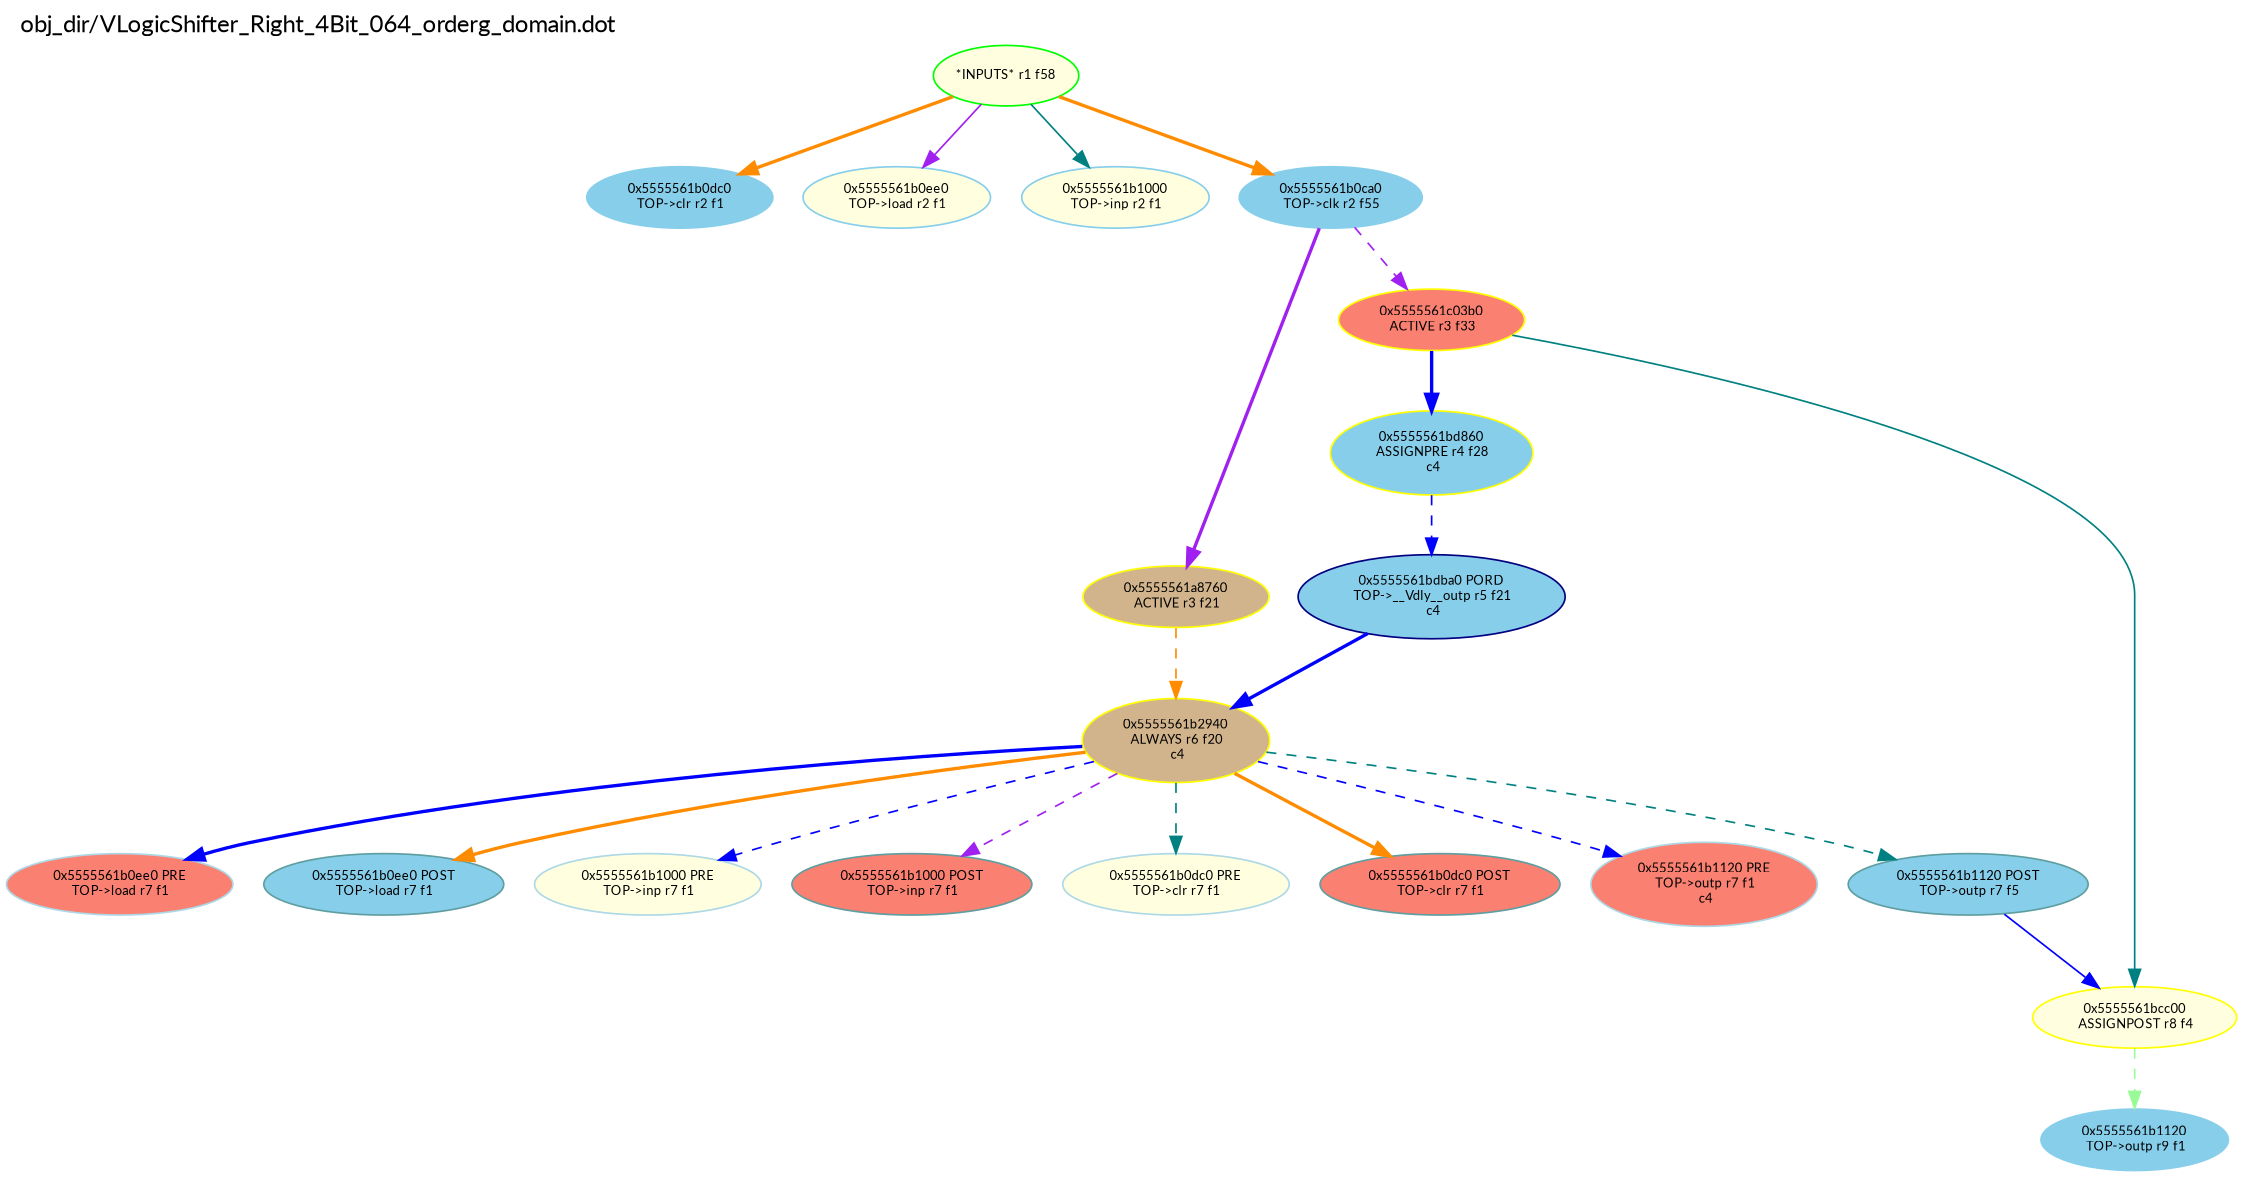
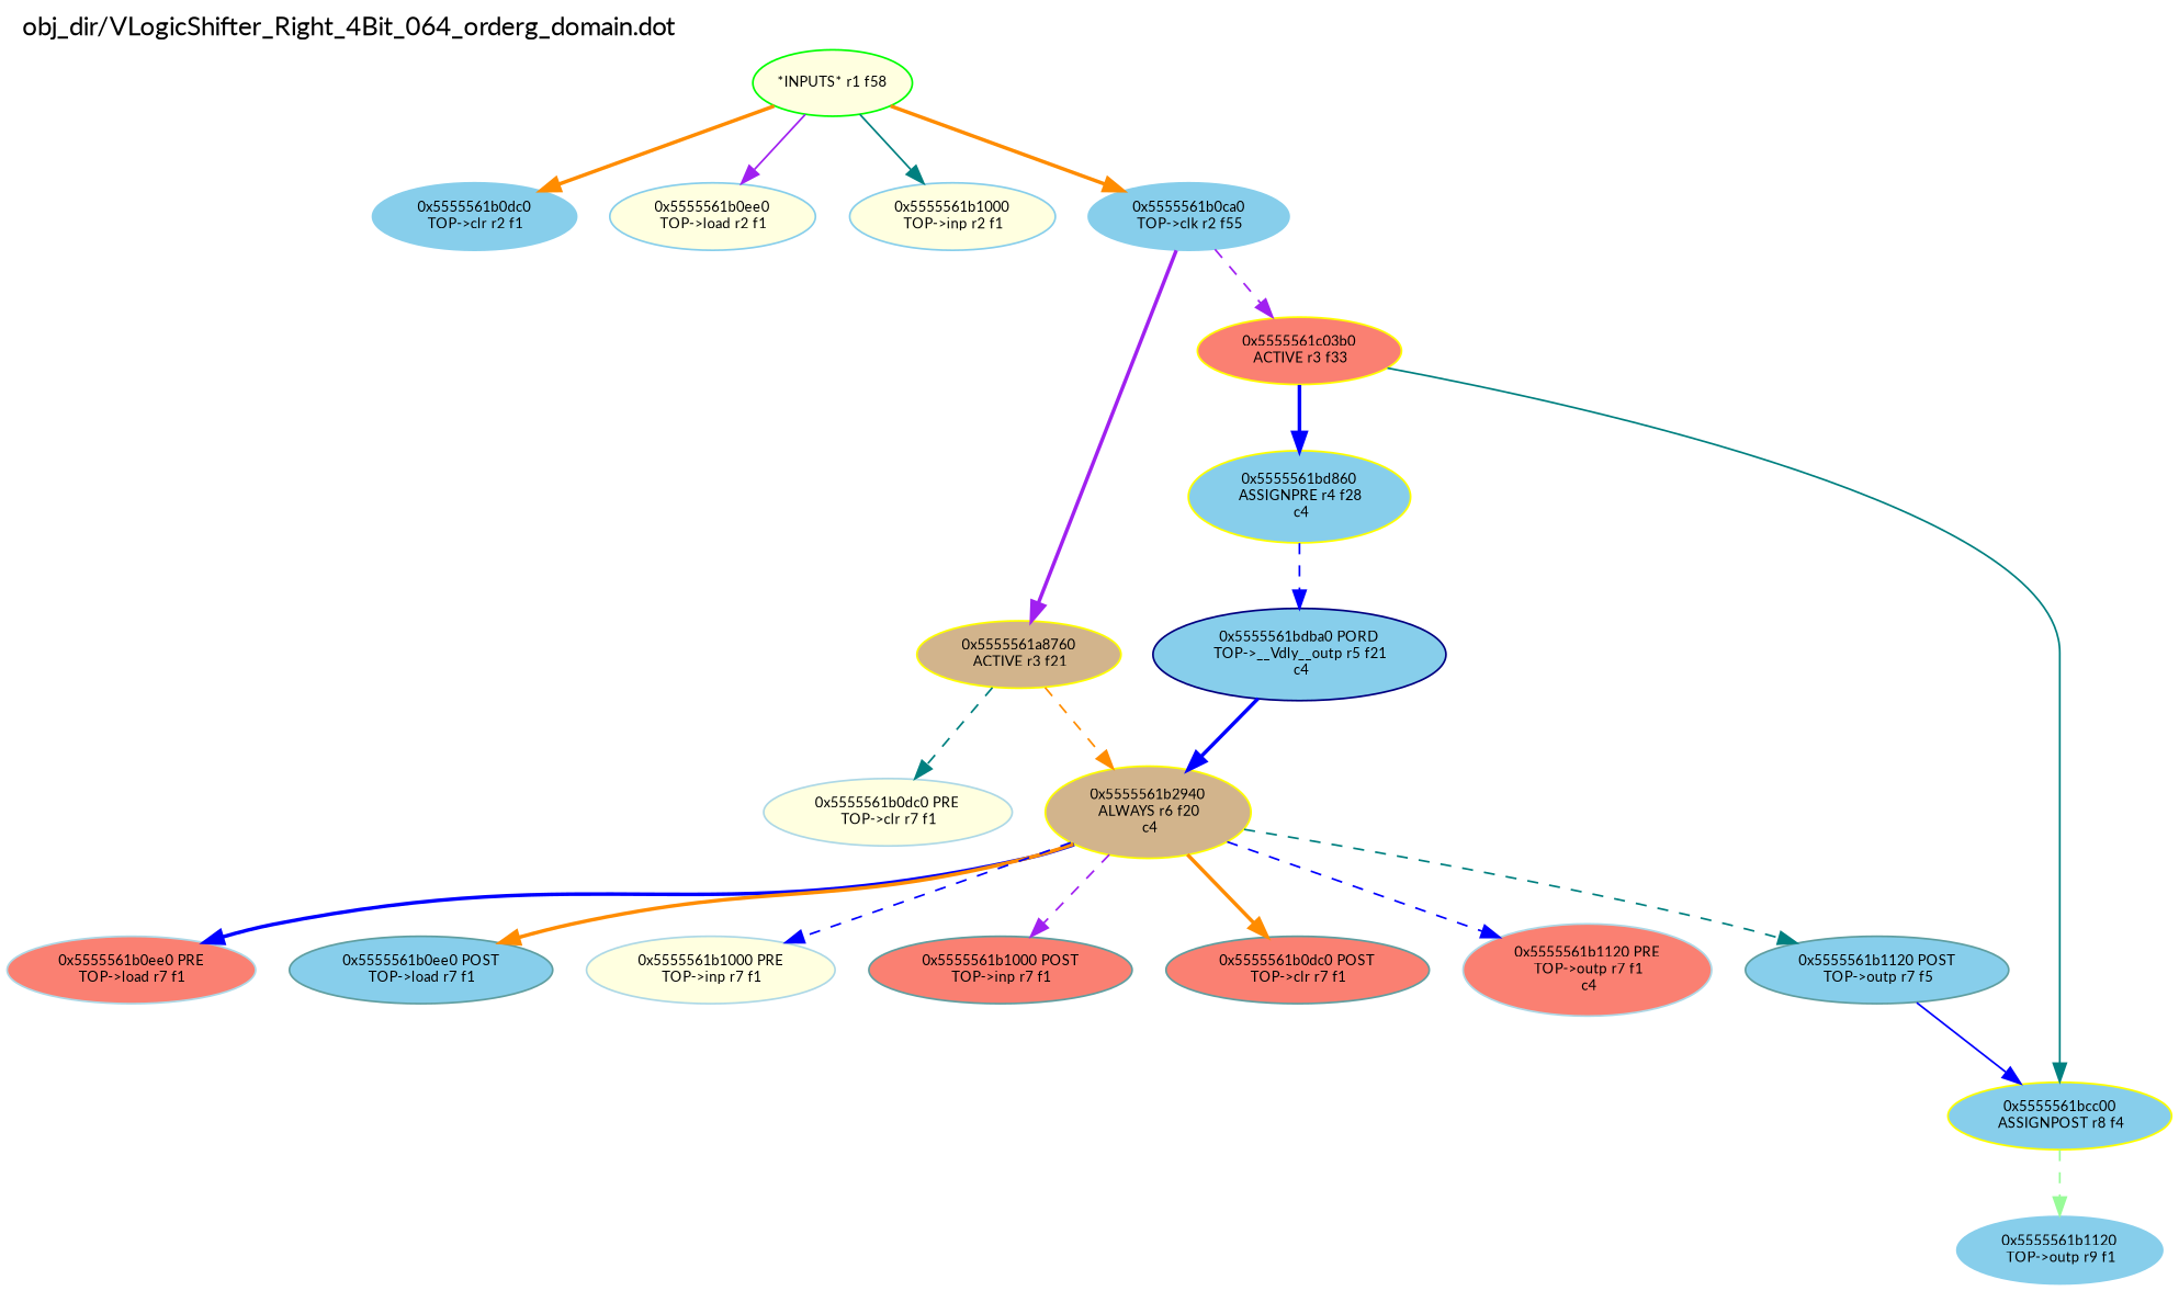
  digraph {
    fontname=Lato
    label="obj_dir/VLogicShifter_Right_4Bit_064_orderg_domain.dot"
    labeljust=l
    labelloc=t
    rankdir=TB
    node [color=skyblue fillcolor=skyblue fontname=Lato fontsize=8 style=filled]
    edge [color=blue fontname=Lato fontsize=8 style=dashed weight=32]
    n1 [color=green fillcolor=lightyellow label="*INPUTS* r1 f58"]
    n2 [label="0x5555561b0dc0\n TOP->clr r2 f1"]
    n3 [fillcolor=lightyellow label="0x5555561b0ee0\n TOP->load r2 f1"]
    n4 [fillcolor=lightyellow label="0x5555561b1000\n TOP->inp r2 f1"]
    n5 [label="0x5555561b0ca0\n TOP->clk r2 f55"]
    n6 [color=yellow fillcolor=tan label="0x5555561a8760\n ACTIVE r3 f21"]
    n7 [color=yellow fillcolor=salmon label="0x5555561c03b0\n ACTIVE r3 f33"]
    n8 [color=yellow fillcolor=tan label="0x5555561b2940\n ALWAYS r6 f20\n c4"]
    n9 [color=yellow label="0x5555561bd860\n ASSIGNPRE r4 f28\n c4"]
-   n10 [color=yellow fillcolor=lightyellow label="0x5555561bcc00\n ASSIGNPOST r8 f4"]
+   n10 [color=yellow label="0x5555561bcc00\n ASSIGNPOST r8 f4"]
    n11 [color=lightblue fillcolor=salmon label="0x5555561b0ee0 PRE\n TOP->load r7 f1"]
    n12 [color=CadetBlue label="0x5555561b0ee0 POST\n TOP->load r7 f1"]
    n13 [color=lightblue fillcolor=lightyellow label="0x5555561b1000 PRE\n TOP->inp r7 f1"]
    n14 [color=CadetBlue fillcolor=salmon label="0x5555561b1000 POST\n TOP->inp r7 f1"]
    n15 [color=lightblue fillcolor=lightyellow label="0x5555561b0dc0 PRE\n TOP->clr r7 f1"]
    n16 [color=CadetBlue fillcolor=salmon label="0x5555561b0dc0 POST\n TOP->clr r7 f1"]
    n17 [color=lightblue fillcolor=salmon label="0x5555561b1120 PRE\n TOP->outp r7 f1\n c4"]
    n18 [color=CadetBlue label="0x5555561b1120 POST\n TOP->outp r7 f5"]
    n19 [color=NavyBlue label="0x5555561bdba0 PORD\n TOP->__Vdly__outp r5 f21\n c4"]
    n20 [label="0x5555561b1120\n TOP->outp r9 f1"]
    n1 -> n2 [color=darkorange style=bold weight=1]
    n1 -> n3 [color=purple style=solid weight=1]
    n1 -> n4 [color=teal style=solid weight=1]
    n1 -> n5 [color=darkorange style=bold weight=1]
    n5 -> n6 [color=purple style=bold weight=8]
    n5 -> n7 [color=purple weight=8]
    n6 -> n8 [color=darkorange]
    n7 -> n9 [style=bold]
    n7 -> n10 [color=teal style=solid]
    n8 -> n11 [style=bold]
    n8 -> n12 [color=darkorange style=bold weight=2]
    n8 -> n13
    n8 -> n14 [color=purple weight=2]
-   n8 -> n15 [color=teal]
+   n6 -> n15 [color=teal]
    n8 -> n16 [color=darkorange style=bold weight=2]
    n8 -> n17
    n8 -> n18 [color=teal weight=2]
    n9 -> n19
    n10 -> n20 [color=PaleGreen weight=1]
    n18 -> n10 [style=solid weight=2]
    n19 -> n8 [style=bold]
  }
